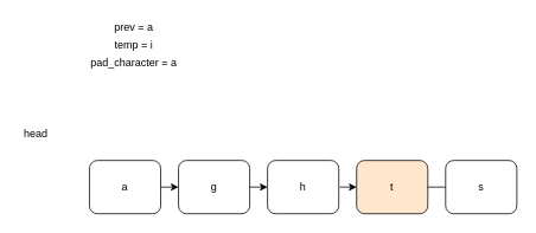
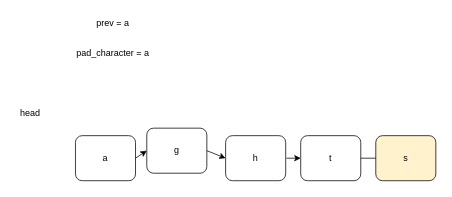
  <mxCell id="0" />
  <mxCell id="1" parent="0" />
  <mxCell id="2" value="pad_character = a" style="text;html=1;strokeColor=none;fillColor=none;align=center;verticalAlign=middle;whiteSpace=wrap;rounded=0;" vertex="1" parent="1"><mxGeometry x="80" y="60" width="140" height="20" as="geometry" /></mxCell>
  <mxCell id="3" value="a" style="rounded=1;whiteSpace=wrap;html=1;" vertex="1" parent="1"><mxGeometry x="100" y="180" width="80" height="60" as="geometry" /></mxCell>
- <mxCell id="4" value="g" style="rounded=1;whiteSpace=wrap;html=1;" vertex="1" parent="1"><mxGeometry x="200" y="180" width="80" height="60" as="geometry" /></mxCell>
+ <mxCell id="4" value="g" style="rounded=1;whiteSpace=wrap;html=1;" vertex="1" parent="1"><mxGeometry x="195" y="170" width="80" height="60" as="geometry" /></mxCell>
  <mxCell id="5" value="h" style="rounded=1;whiteSpace=wrap;html=1;" vertex="1" parent="1"><mxGeometry x="300" y="180" width="80" height="60" as="geometry" /></mxCell>
- <mxCell id="6" value="t" style="rounded=1;whiteSpace=wrap;html=1;fillColor=#ffe6cc;" vertex="1" parent="1"><mxGeometry x="400" y="180" width="80" height="60" as="geometry" /></mxCell>
- <mxCell id="7" value="s" style="rounded=1;whiteSpace=wrap;html=1;" vertex="1" parent="1"><mxGeometry x="500" y="180" width="80" height="60" as="geometry" /></mxCell>
+ <mxCell id="6" value="t" style="rounded=1;whiteSpace=wrap;html=1;" vertex="1" parent="1"><mxGeometry x="400" y="180" width="80" height="60" as="geometry" /></mxCell>
+ <mxCell id="7" value="s" style="rounded=1;whiteSpace=wrap;html=1;fillColor=#fff2cc;" vertex="1" parent="1"><mxGeometry x="500" y="180" width="80" height="60" as="geometry" /></mxCell>
  <mxCell id="8" value="" style="endArrow=classic;html=1;entryX=0;entryY=0.5;entryDx=0;entryDy=0;exitX=1;exitY=0.5;exitDx=0;exitDy=0;" edge="1" parent="1" source="3" target="4"><mxGeometry width="50" height="50" relative="1" as="geometry"><mxPoint x="90" y="220" as="sourcePoint" /><mxPoint x="110" y="220" as="targetPoint" /></mxGeometry></mxCell>
  <mxCell id="9" value="" style="endArrow=classic;html=1;entryX=0;entryY=0.5;entryDx=0;entryDy=0;exitX=1;exitY=0.5;exitDx=0;exitDy=0;" edge="1" parent="1" source="4" target="5"><mxGeometry width="50" height="50" relative="1" as="geometry"><mxPoint x="190" y="220" as="sourcePoint" /><mxPoint x="210" y="220" as="targetPoint" /></mxGeometry></mxCell>
  <mxCell id="10" value="" style="endArrow=classic;html=1;entryX=0;entryY=0.5;entryDx=0;entryDy=0;" edge="1" parent="1" target="6"><mxGeometry width="50" height="50" relative="1" as="geometry"><mxPoint x="381" y="210" as="sourcePoint" /><mxPoint x="370" y="140" as="targetPoint" /></mxGeometry></mxCell>
  <mxCell id="11" value="" style="endArrow=none;html=1;entryX=0;entryY=0.5;entryDx=0;entryDy=0;exitX=1;exitY=0.5;exitDx=0;exitDy=0;" edge="1" parent="1" source="6" target="7"><mxGeometry width="50" height="50" relative="1" as="geometry"><mxPoint x="320" y="190" as="sourcePoint" /><mxPoint x="370" y="140" as="targetPoint" /></mxGeometry></mxCell>
  <mxCell id="12" value="head" style="text;html=1;strokeColor=none;fillColor=none;align=center;verticalAlign=middle;whiteSpace=wrap;rounded=0;" vertex="1" parent="1"><mxGeometry x="20" y="140" width="40" height="20" as="geometry" /></mxCell>
  <mxCell id="13" value="prev = a" style="text;html=1;strokeColor=none;fillColor=none;align=center;verticalAlign=middle;whiteSpace=wrap;rounded=0;" vertex="1" parent="1"><mxGeometry x="110" y="20" width="80" height="20" as="geometry" /></mxCell>
- <mxCell id="14" value="temp = i" style="text;html=1;strokeColor=none;fillColor=none;align=center;verticalAlign=middle;whiteSpace=wrap;rounded=0;" vertex="1" parent="1"><mxGeometry x="90" y="40" width="120" height="20" as="geometry" /></mxCell>
